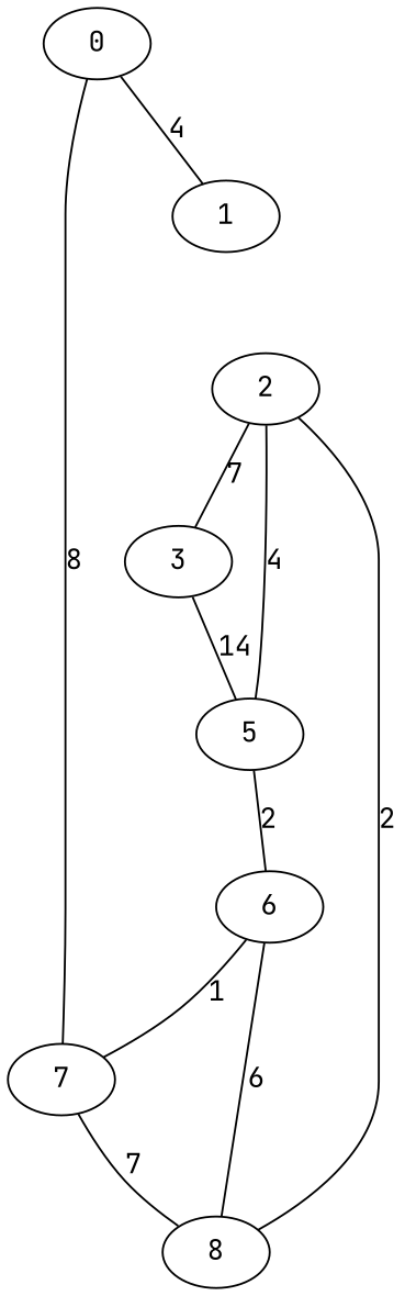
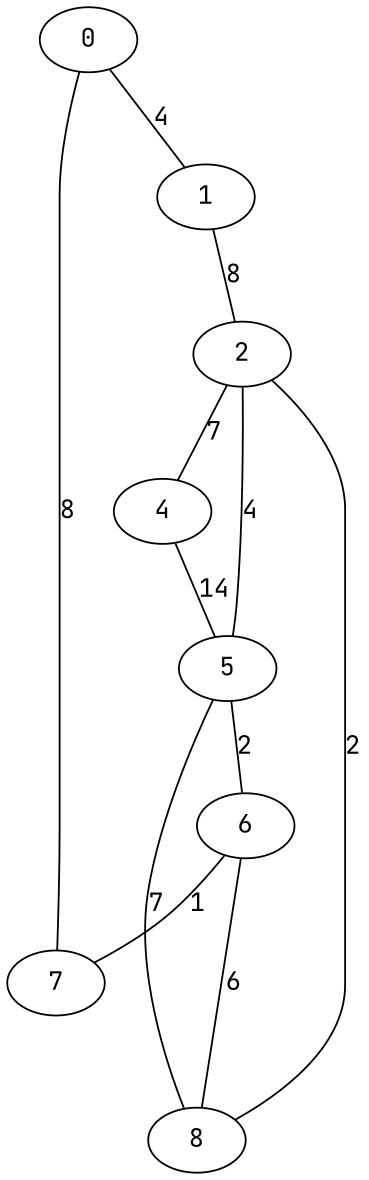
  digraph {
    fontname="JetBrains Mono"
    node [fontname="JetBrains Mono"]
    edge [arrowhead=none fontname="JetBrains Mono"]
    0
    1
    7
    2
    8
    5
-   3
+   3 [label=4]
    6
    0 -> 1 [label=4]
    0 -> 7 [label=8]
-   7 -> 8 [label=7]
+   1 -> 2 [label=8]
+   5 -> 8 [label=7]
    2 -> 8 [label=2]
    2 -> 5 [label=4]
    2 -> 3 [label=7]
    5 -> 6 [label=2]
    3 -> 5 [label=14]
    6 -> 7 [label=1]
    6 -> 8 [label=6]
  }
